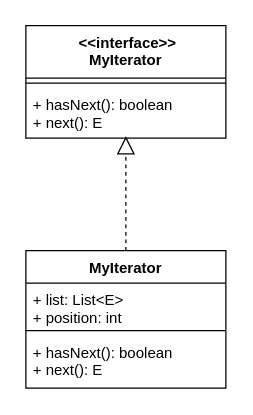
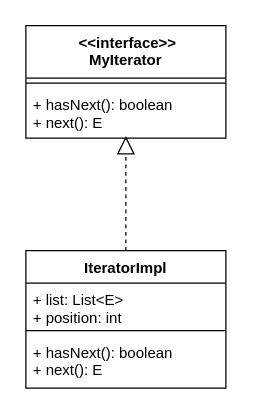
  <mxCell id="0" />
  <mxCell id="1" parent="0" />
  <mxCell id="2" value=" &lt;&lt;interface&gt;&gt;&#10;MyIterator" style="swimlane;fontStyle=1;align=center;verticalAlign=top;childLayout=stackLayout;horizontal=1;startSize=42;horizontalStack=0;resizeParent=1;resizeParentMax=0;resizeLast=0;collapsible=1;marginBottom=0;" vertex="1" parent="1"><mxGeometry x="20" y="20" width="160" height="90" as="geometry" /></mxCell>
  <mxCell id="3" value="" style="line;strokeWidth=1;fillColor=none;align=left;verticalAlign=middle;spacingTop=-1;spacingLeft=3;spacingRight=3;rotatable=0;labelPosition=right;points=[];portConstraint=eastwest;" vertex="1" parent="2"><mxGeometry y="42" width="160" height="8" as="geometry" /></mxCell>
  <mxCell id="4" value="+ hasNext(): boolean&#10;+ next(): E" style="text;strokeColor=none;fillColor=none;align=left;verticalAlign=top;spacingLeft=4;spacingRight=4;overflow=hidden;rotatable=0;points=[[0,0.5],[1,0.5]];portConstraint=eastwest;" vertex="1" parent="2"><mxGeometry y="50" width="160" height="40" as="geometry" /></mxCell>
- <mxCell id="5" value="MyIterator" style="swimlane;fontStyle=1;align=center;verticalAlign=top;childLayout=stackLayout;horizontal=1;startSize=26;horizontalStack=0;resizeParent=1;resizeParentMax=0;resizeLast=0;collapsible=1;marginBottom=0;" vertex="1" parent="1"><mxGeometry x="20" y="200" width="160" height="110" as="geometry" /></mxCell>
+ <mxCell id="5" value="IteratorImpl" style="swimlane;fontStyle=1;align=center;verticalAlign=top;childLayout=stackLayout;horizontal=1;startSize=26;horizontalStack=0;resizeParent=1;resizeParentMax=0;resizeLast=0;collapsible=1;marginBottom=0;" vertex="1" parent="1"><mxGeometry x="20" y="200" width="160" height="110" as="geometry" /></mxCell>
  <mxCell id="6" value="+ list: List&lt;E&gt;&#10;+ position: int" style="text;strokeColor=none;fillColor=none;align=left;verticalAlign=top;spacingLeft=4;spacingRight=4;overflow=hidden;rotatable=0;points=[[0,0.5],[1,0.5]];portConstraint=eastwest;" vertex="1" parent="5"><mxGeometry y="26" width="160" height="34" as="geometry" /></mxCell>
  <mxCell id="7" value="" style="line;strokeWidth=1;fillColor=none;align=left;verticalAlign=middle;spacingTop=-1;spacingLeft=3;spacingRight=3;rotatable=0;labelPosition=right;points=[];portConstraint=eastwest;" vertex="1" parent="5"><mxGeometry y="60" width="160" height="8" as="geometry" /></mxCell>
  <mxCell id="8" value="+ hasNext(): boolean&#10;+ next(): E" style="text;strokeColor=none;fillColor=none;align=left;verticalAlign=top;spacingLeft=4;spacingRight=4;overflow=hidden;rotatable=0;points=[[0,0.5],[1,0.5]];portConstraint=eastwest;" vertex="1" parent="5"><mxGeometry y="68" width="160" height="42" as="geometry" /></mxCell>
  <mxCell id="9" value="" style="endArrow=block;dashed=1;endFill=0;endSize=12;html=1;exitX=0.5;exitY=0;exitDx=0;exitDy=0;entryX=0.5;entryY=0.962;entryDx=0;entryDy=0;entryPerimeter=0;" edge="1" parent="1" source="5" target="4"><mxGeometry width="160" relative="1" as="geometry"><mxPoint x="3" y="240" as="sourcePoint" /><mxPoint x="103" y="160" as="targetPoint" /></mxGeometry></mxCell>
